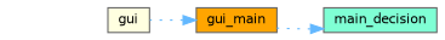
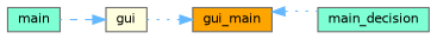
  digraph {
    rankdir=RL
    node [color=grey40 fillcolor=aquamarine fontname=Helvetica fontsize=10 shape=box style=filled]
    edge [color=steelblue1 dir=back fontname=Helvetica fontsize=10 labelfontname=Helvetica labelfontsize=10 style=dotted]
    n1 [color=gray40 fontcolor=black height=0.2 label=main_decision width=0.4]
    n2 [fillcolor=orange height=0.2 label=gui_main width=0.4]
    n3 [fillcolor=lightyellow height=0.2 label=gui width=0.4]
-   n1 -> n2
+   n4 [height=0.2 label=main width=0.4]
+   n2 -> n1
    n2 -> n3
+   n3 -> n4 [style=dashed]
  }
